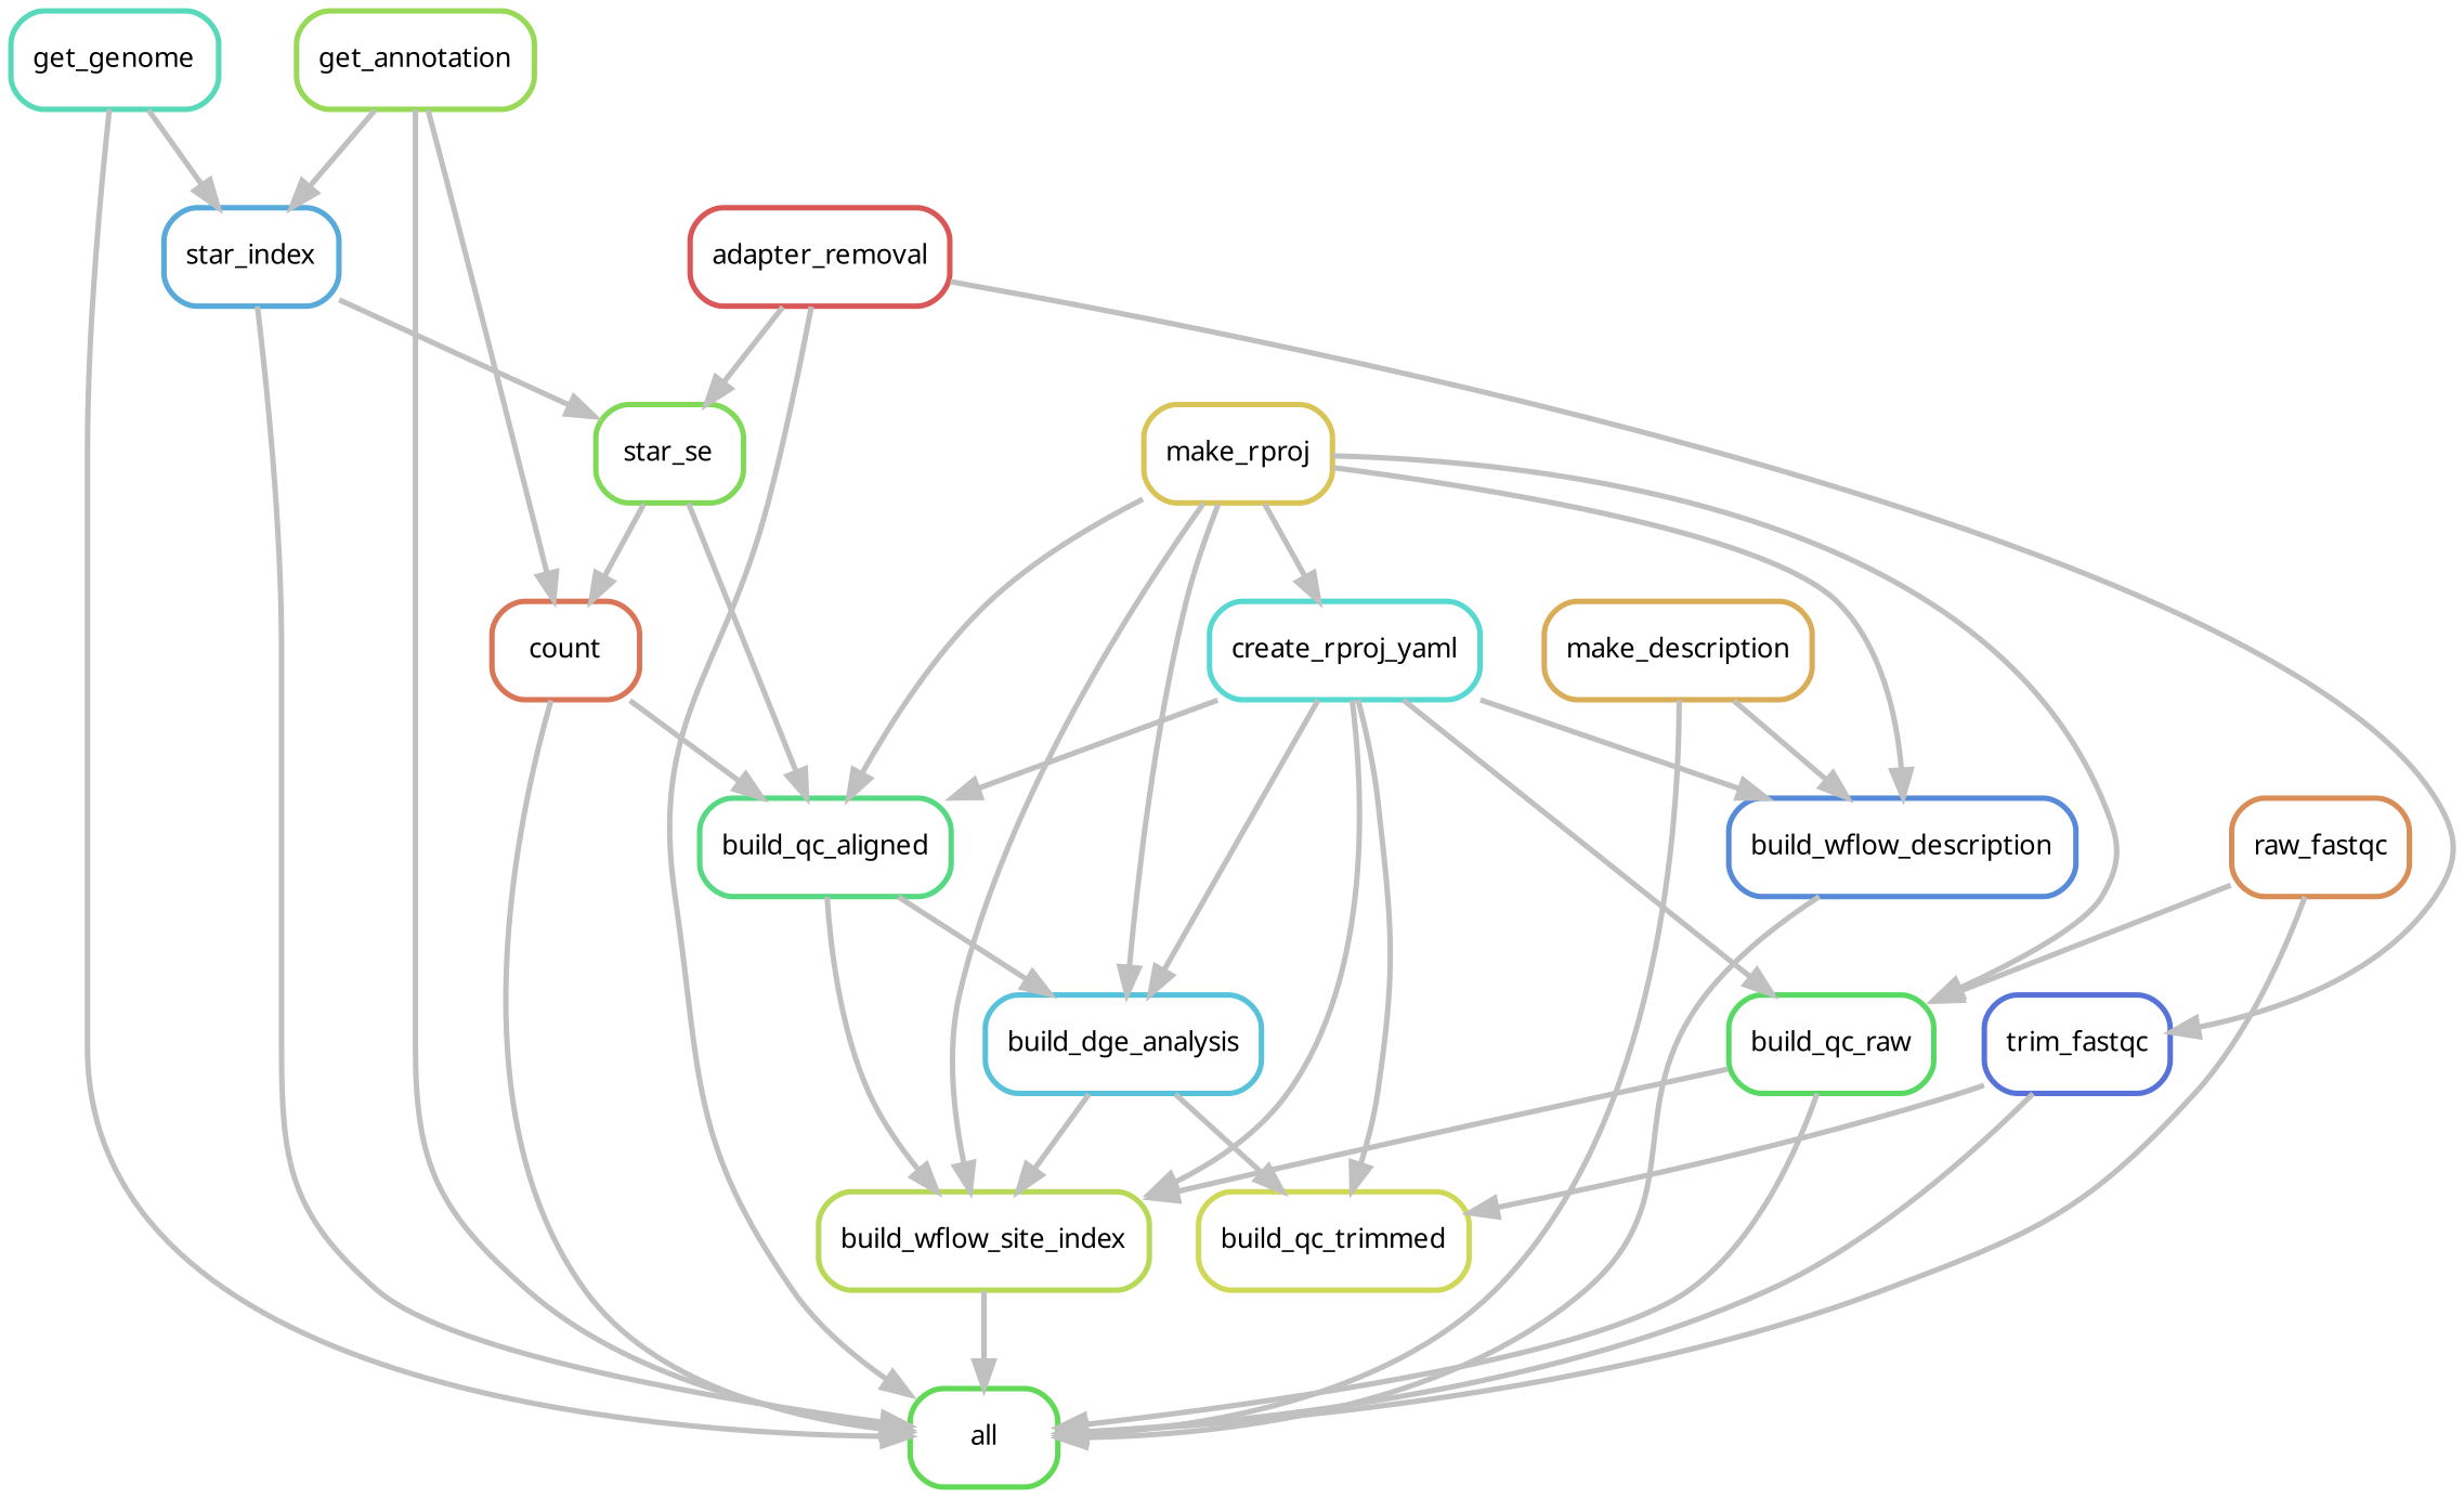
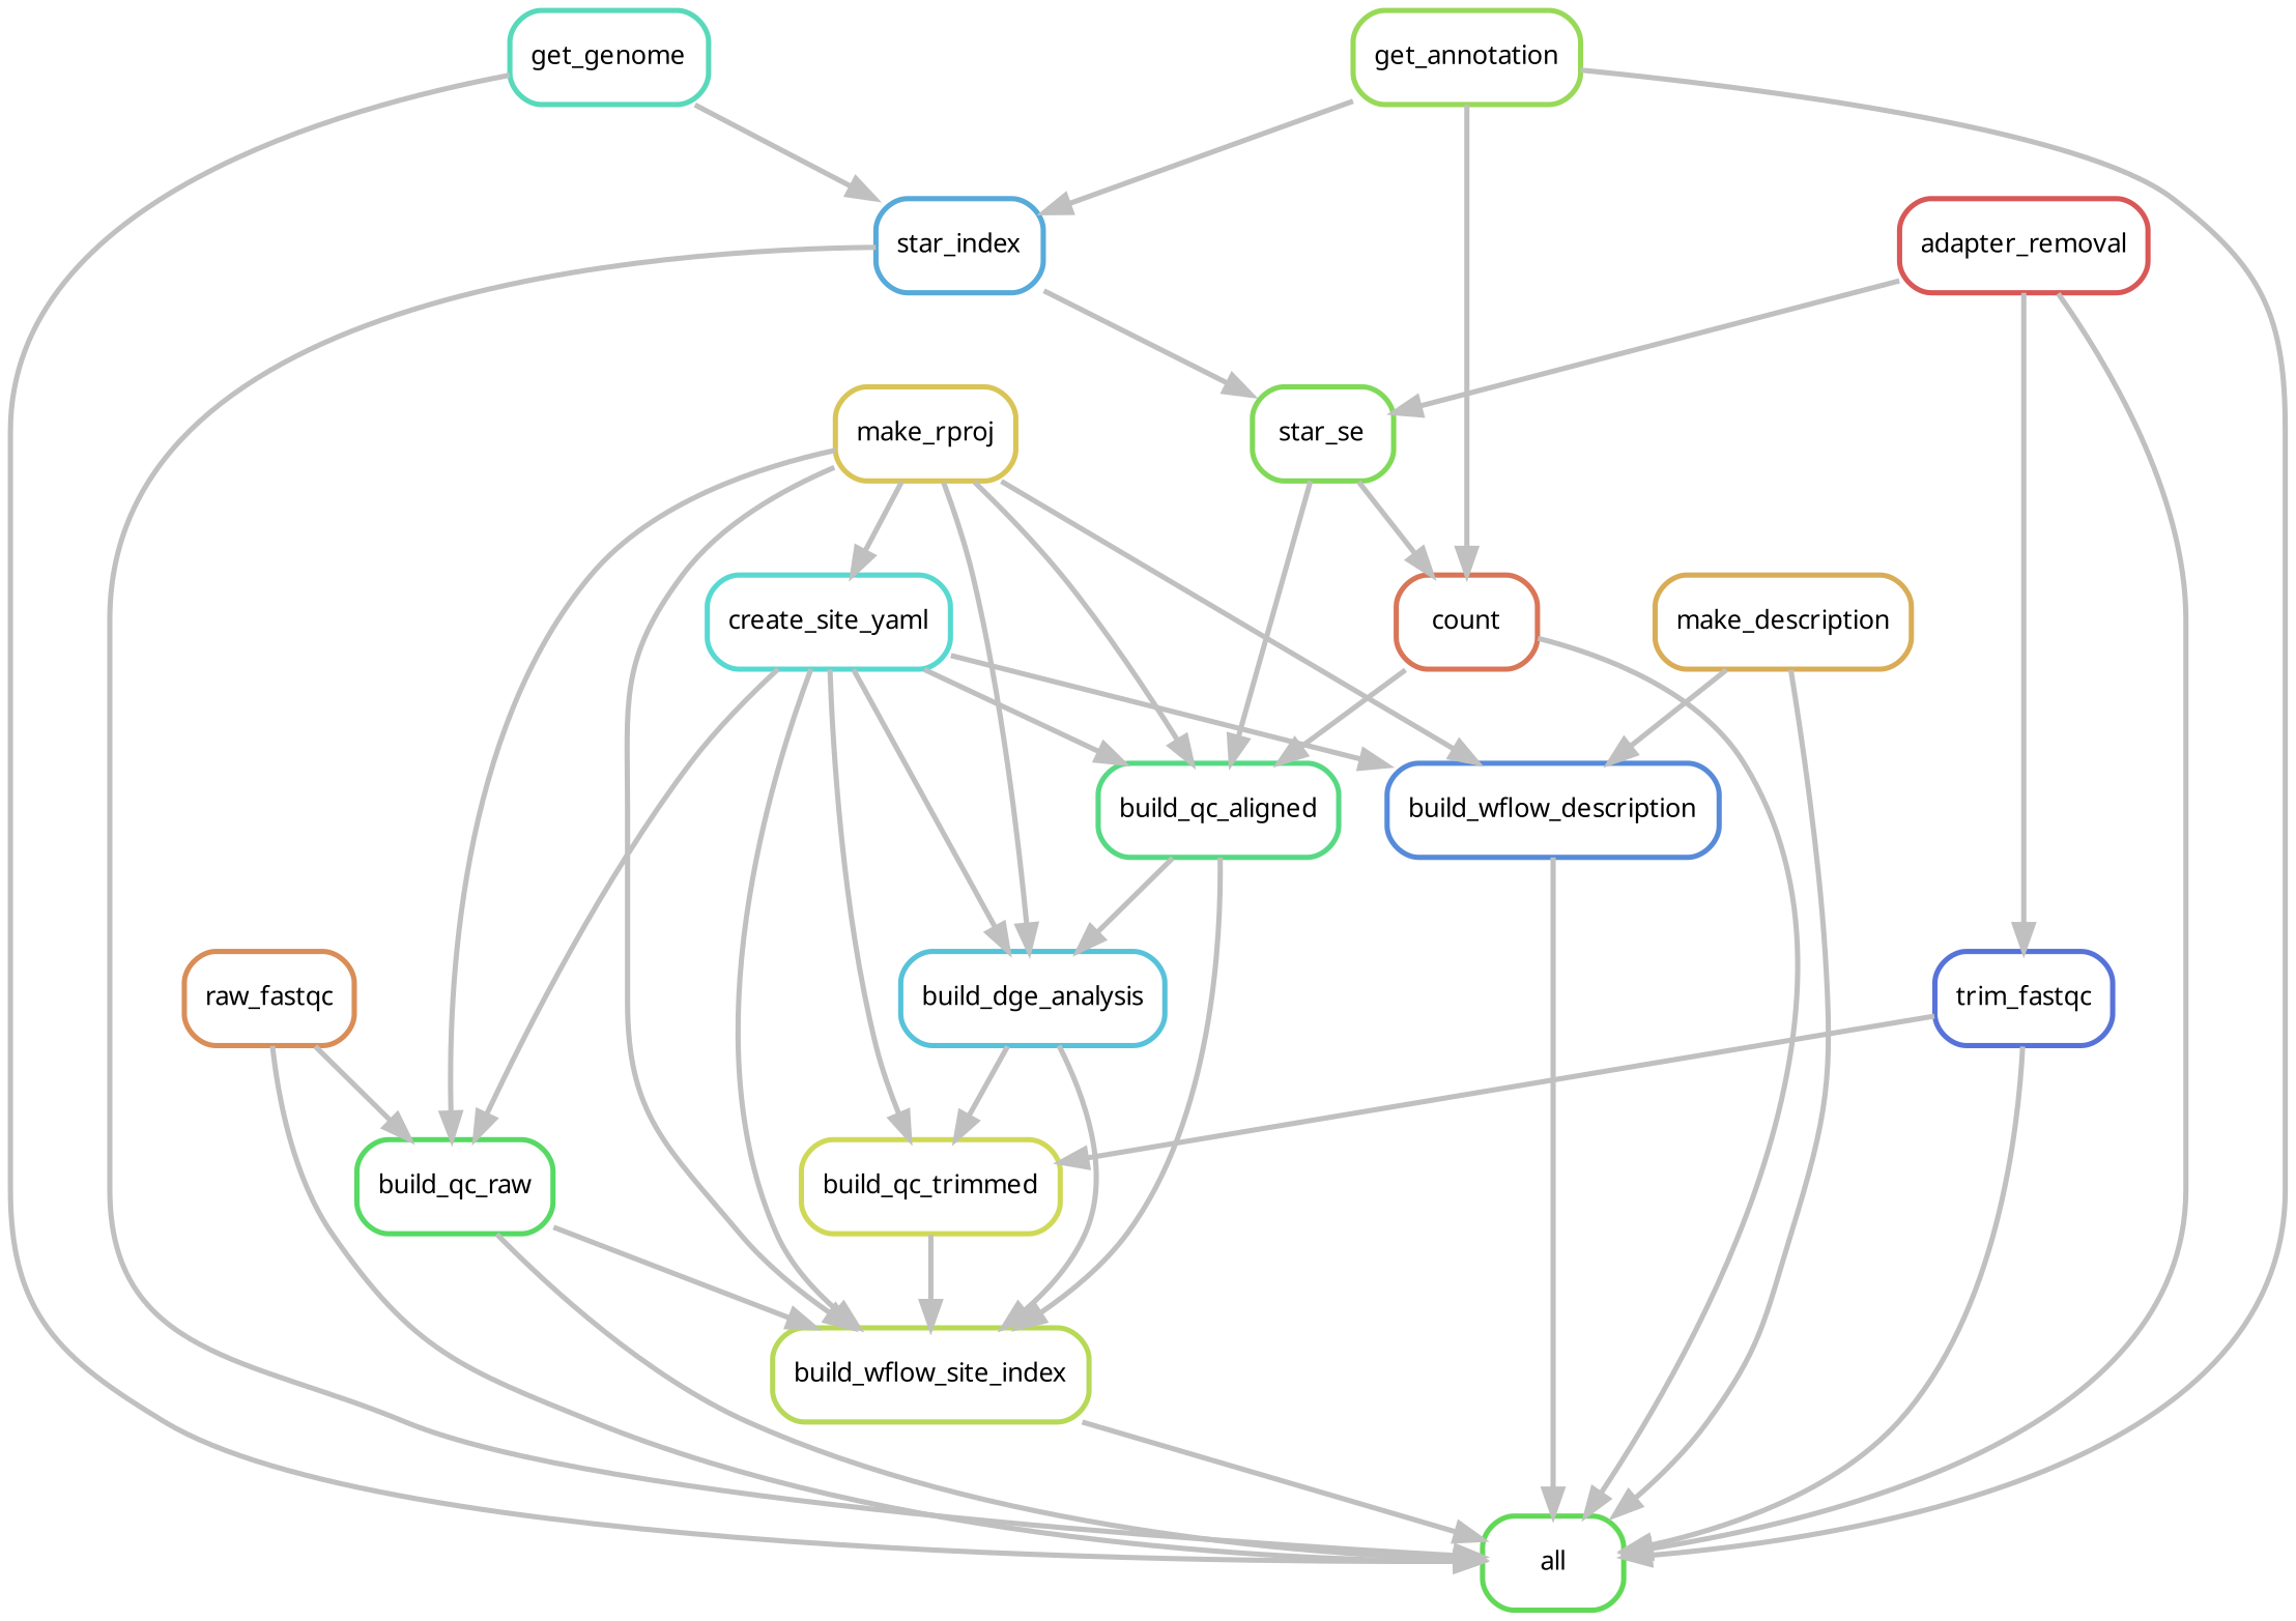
  digraph {
    bgcolor=white
    node [fontname=sans fontsize=10 penwidth=2 shape=box style=rounded]
    edge [color=grey penwidth=2]
    n1 [color="0.32 0.6 0.85" label=all]
    n2 [color="0.07 0.6 0.85" label=raw_fastqc]
    n3 [color="0.35 0.6 0.85" label=build_qc_raw]
    n4 [color="0.21 0.6 0.85" label=build_wflow_site_index]
    n5 [color="0.46 0.6 0.85" label=get_genome]
    n6 [color="0.56 0.6 0.85" label=star_index]
    n7 [color="0.28 0.6 0.85" label=star_se]
    n8 [color="0.11 0.6 0.85" label=make_description]
    n9 [color="0.60 0.6 0.85" label=build_wflow_description]
    n10 [color="0.25 0.6 0.85" label=get_annotation]
    n11 [color="0.04 0.6 0.85" label=count]
    n12 [color="0.39 0.6 0.85" label=build_qc_aligned]
    n13 [color="0.63 0.6 0.85" label=trim_fastqc]
    n14 [color="0.18 0.6 0.85" label=build_qc_trimmed]
    n15 [color="0.00 0.6 0.85" label=adapter_removal]
    n16 [color="0.53 0.6 0.85" label=build_dge_analysis]
    n17 [color="0.14 0.6 0.85" label=make_rproj]
-   n18 [color="0.49 0.6 0.85" label=create_rproj_yaml]
+   n18 [color="0.49 0.6 0.85" label=create_site_yaml]
    n2 -> n1
    n2 -> n3
    n3 -> n1
    n3 -> n4
    n4 -> n1
    n5 -> n1
    n5 -> n6
    n6 -> n1
    n6 -> n7
    n7 -> n11
    n7 -> n12
    n8 -> n1
    n8 -> n9
    n9 -> n1
    n10 -> n1
    n10 -> n6
    n10 -> n11
    n11 -> n1
    n11 -> n12
    n12 -> n4
    n12 -> n16
    n13 -> n1
    n13 -> n14
+   n14 -> n4
    n15 -> n1
    n15 -> n7
    n15 -> n13
    n16 -> n4
    n16 -> n14
    n17 -> n3
    n17 -> n4
    n17 -> n9
    n17 -> n12
    n17 -> n16
    n17 -> n18
    n18 -> n3
    n18 -> n4
    n18 -> n9
    n18 -> n12
    n18 -> n14
    n18 -> n16
  }
